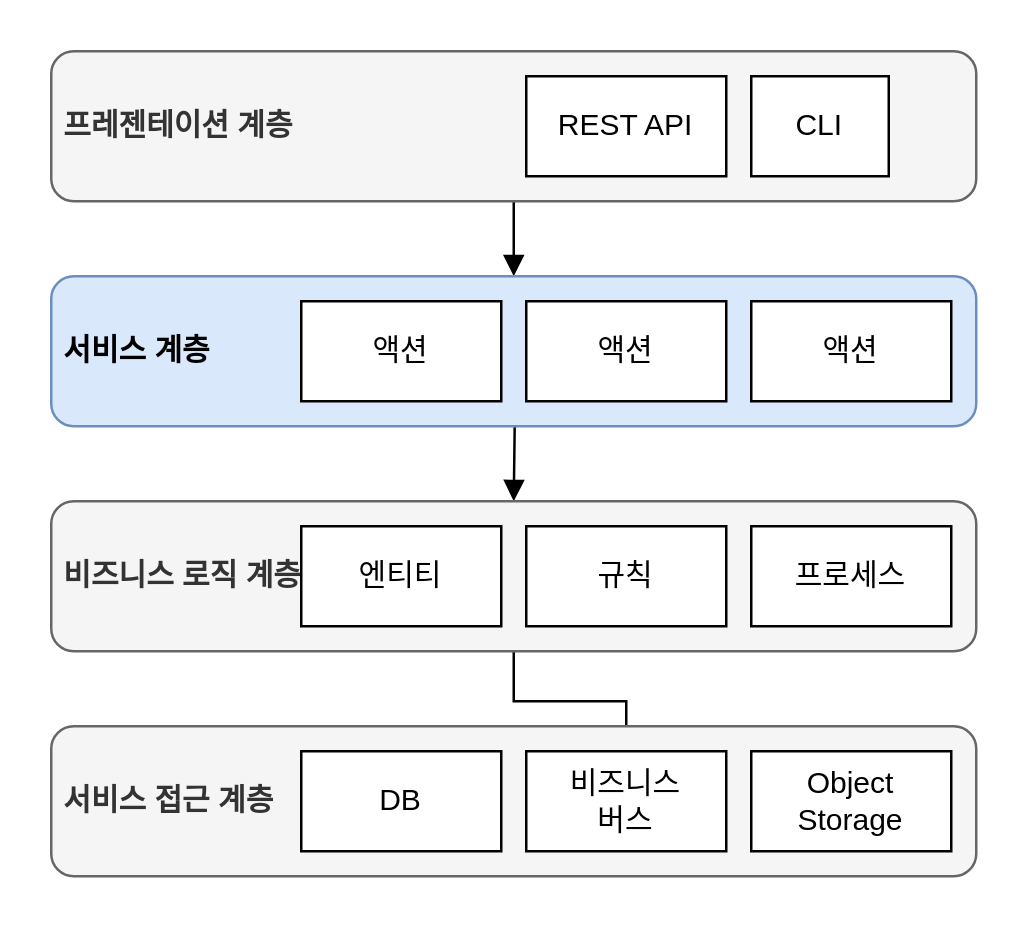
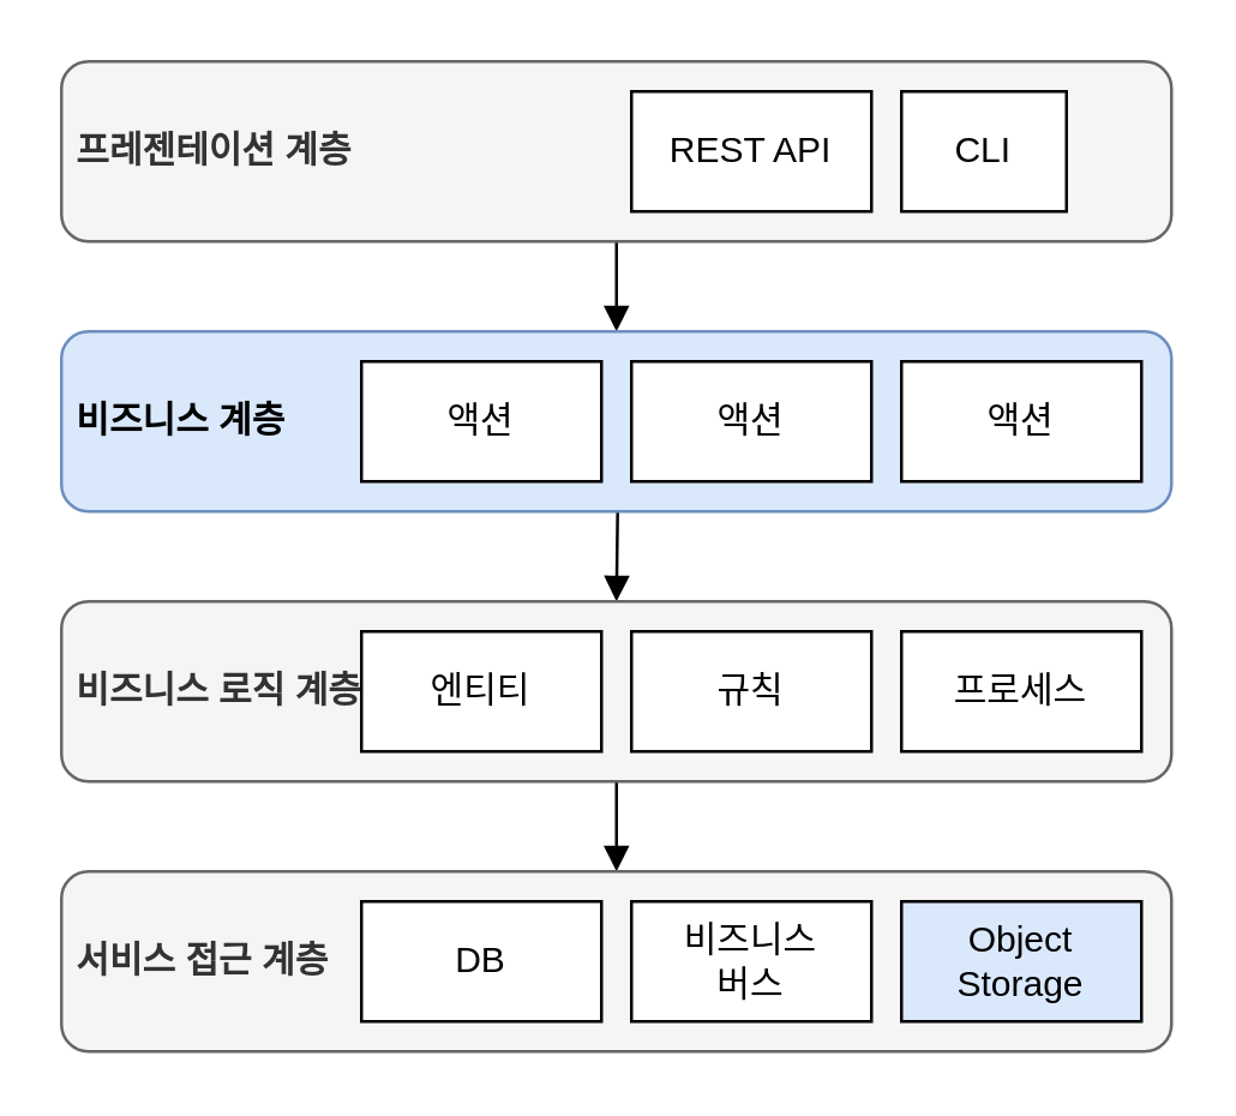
  <mxCell id="0" />
  <mxCell id="1" parent="0" />
  <mxCell id="2" style="edgeStyle=orthogonalEdgeStyle;rounded=0;orthogonalLoop=1;jettySize=auto;html=1;entryX=0.5;entryY=0;entryDx=0;entryDy=0;endArrow=block;endFill=1;" edge="1" parent="1" target="8"><mxGeometry relative="1" as="geometry"><mxPoint x="205" y="120" as="sourcePoint" /></mxGeometry></mxCell>
  <mxCell id="3" style="edgeStyle=orthogonalEdgeStyle;rounded=0;orthogonalLoop=1;jettySize=auto;html=1;entryX=0.5;entryY=0;entryDx=0;entryDy=0;endArrow=block;endFill=1;" edge="1" parent="1" source="4" target="16"><mxGeometry relative="1" as="geometry" /></mxCell>
  <mxCell id="4" value="&amp;nbsp;&lt;b&gt;프레젠테이션 계층&lt;/b&gt;" style="rounded=1;whiteSpace=wrap;html=1;fillColor=#f5f5f5;strokeColor=#666666;fontColor=#333333;align=left;" vertex="1" parent="1"><mxGeometry x="20" y="20" width="370" height="60" as="geometry" /></mxCell>
  <mxCell id="5" value="REST API" style="rounded=0;whiteSpace=wrap;html=1;" vertex="1" parent="1"><mxGeometry x="210" y="30" width="80" height="40" as="geometry" /></mxCell>
  <mxCell id="6" value="CLI" style="rounded=0;whiteSpace=wrap;html=1;" vertex="1" parent="1"><mxGeometry x="300" y="30" width="55" height="40" as="geometry" /></mxCell>
- <mxCell id="7" style="edgeStyle=orthogonalEdgeStyle;rounded=0;orthogonalLoop=1;jettySize=auto;html=1;endArrow=block;endFill=1;" edge="1" parent="1" source="8" target="13"><mxGeometry relative="1" as="geometry" /></mxCell>
+ <mxCell id="7" style="edgeStyle=orthogonalEdgeStyle;rounded=0;orthogonalLoop=1;jettySize=auto;html=1;entryX=0.5;entryY=0;entryDx=0;entryDy=0;endArrow=block;endFill=1;" edge="1" parent="1" source="8" target="12"><mxGeometry relative="1" as="geometry" /></mxCell>
  <mxCell id="8" value="&amp;nbsp;&lt;b&gt;비즈니스 로직 계층&lt;/b&gt;" style="rounded=1;whiteSpace=wrap;html=1;fillColor=#f5f5f5;strokeColor=#666666;fontColor=#333333;align=left;" vertex="1" parent="1"><mxGeometry x="20" y="200" width="370" height="60" as="geometry" /></mxCell>
  <mxCell id="9" value="규칙" style="rounded=0;whiteSpace=wrap;html=1;" vertex="1" parent="1"><mxGeometry x="210" y="210" width="80" height="40" as="geometry" /></mxCell>
  <mxCell id="10" value="엔티티" style="rounded=0;whiteSpace=wrap;html=1;" vertex="1" parent="1"><mxGeometry x="120" y="210" width="80" height="40" as="geometry" /></mxCell>
  <mxCell id="11" value="프로세스" style="rounded=0;whiteSpace=wrap;html=1;" vertex="1" parent="1"><mxGeometry x="300" y="210" width="80" height="40" as="geometry" /></mxCell>
  <mxCell id="12" value="&amp;nbsp;&lt;b&gt;서비스 접근 계층&lt;/b&gt;" style="rounded=1;whiteSpace=wrap;html=1;fillColor=#f5f5f5;strokeColor=#666666;fontColor=#333333;align=left;" vertex="1" parent="1"><mxGeometry x="20" y="290" width="370" height="60" as="geometry" /></mxCell>
  <mxCell id="13" value="비즈니스&lt;div&gt;버스&lt;/div&gt;" style="rounded=0;whiteSpace=wrap;html=1;" vertex="1" parent="1"><mxGeometry x="210" y="300" width="80" height="40" as="geometry" /></mxCell>
  <mxCell id="14" value="DB" style="rounded=0;whiteSpace=wrap;html=1;" vertex="1" parent="1"><mxGeometry x="120" y="300" width="80" height="40" as="geometry" /></mxCell>
- <mxCell id="15" value="Object&lt;div&gt;Storage&lt;/div&gt;" style="rounded=0;whiteSpace=wrap;html=1;" vertex="1" parent="1"><mxGeometry x="300" y="300" width="80" height="40" as="geometry" /></mxCell>
- <mxCell id="16" value="&amp;nbsp;&lt;b&gt;서비스 계층&lt;/b&gt;" style="rounded=1;whiteSpace=wrap;html=1;fillColor=#dae8fc;strokeColor=#6c8ebf;align=left;" vertex="1" parent="1"><mxGeometry x="20" y="110" width="370" height="60" as="geometry" /></mxCell>
+ <mxCell id="15" value="Object&lt;div&gt;Storage&lt;/div&gt;" style="rounded=0;whiteSpace=wrap;html=1;fillColor=#dae8fc;" vertex="1" parent="1"><mxGeometry x="300" y="300" width="80" height="40" as="geometry" /></mxCell>
+ <mxCell id="16" value="&amp;nbsp;&lt;b&gt;비즈니스 계층&lt;/b&gt;" style="rounded=1;whiteSpace=wrap;html=1;fillColor=#dae8fc;strokeColor=#6c8ebf;align=left;" vertex="1" parent="1"><mxGeometry x="20" y="110" width="370" height="60" as="geometry" /></mxCell>
  <mxCell id="17" value="액션" style="rounded=0;whiteSpace=wrap;html=1;" vertex="1" parent="1"><mxGeometry x="210" y="120" width="80" height="40" as="geometry" /></mxCell>
  <mxCell id="18" value="액션" style="rounded=0;whiteSpace=wrap;html=1;" vertex="1" parent="1"><mxGeometry x="120" y="120" width="80" height="40" as="geometry" /></mxCell>
  <mxCell id="19" value="액션" style="rounded=0;whiteSpace=wrap;html=1;" vertex="1" parent="1"><mxGeometry x="300" y="120" width="80" height="40" as="geometry" /></mxCell>
